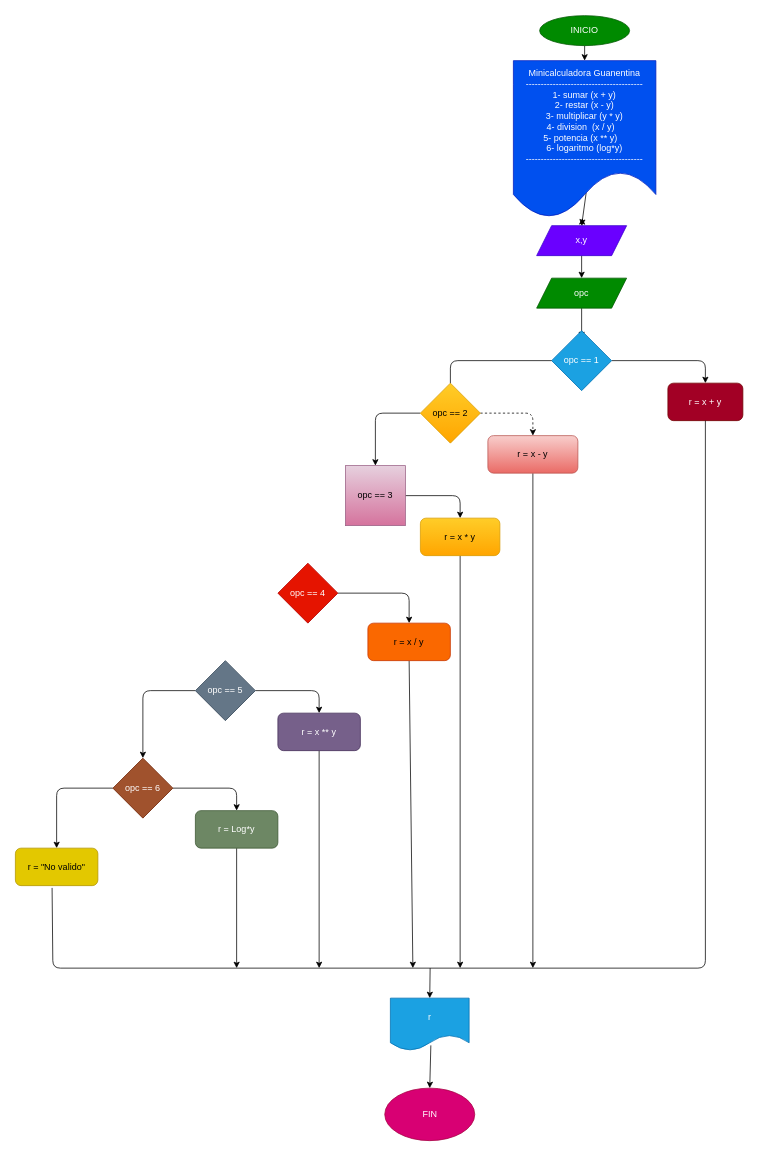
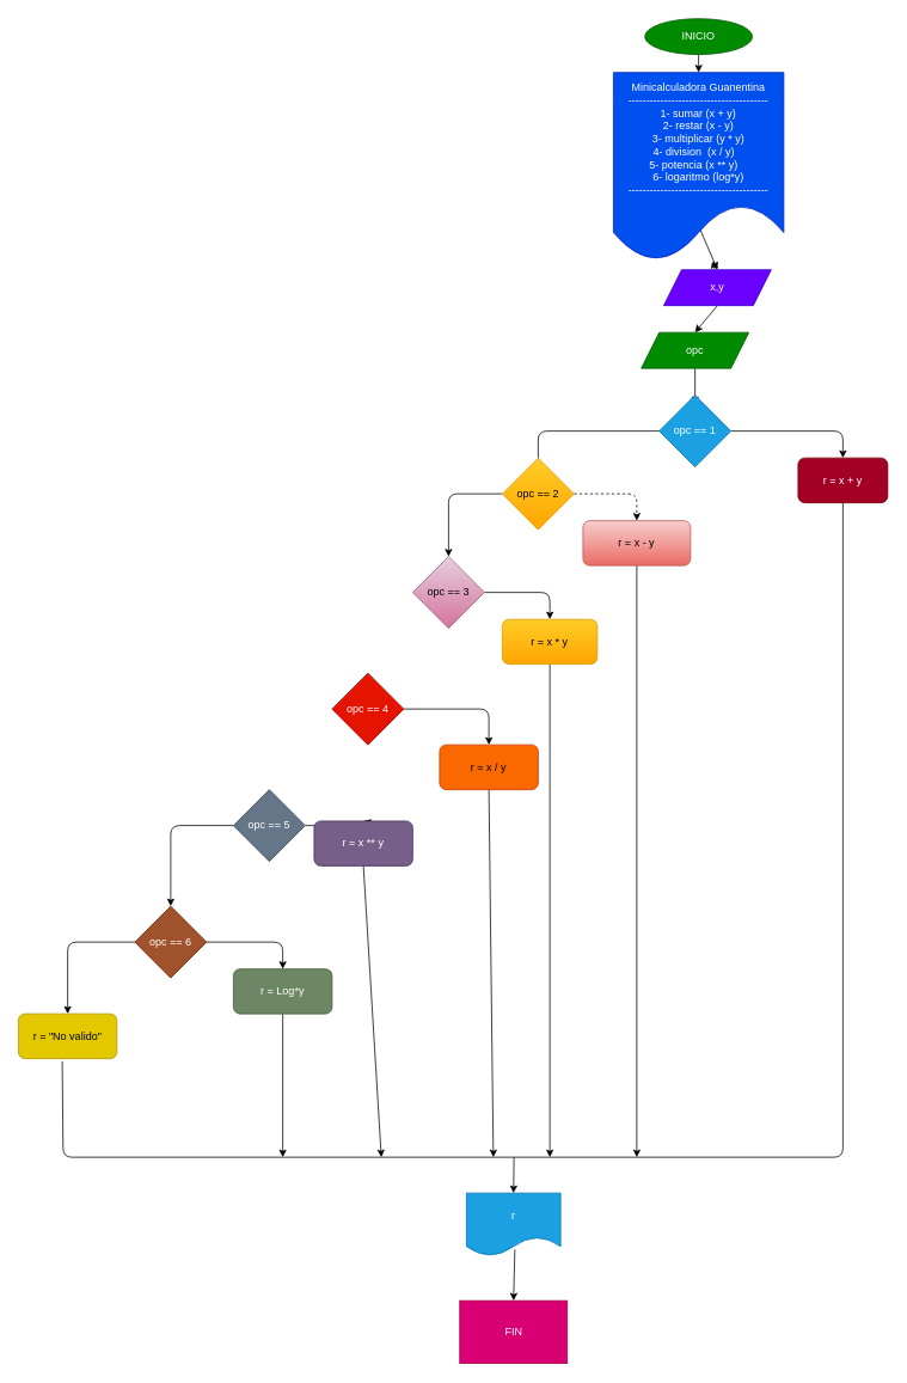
  <mxCell id="0" />
  <mxCell id="1" parent="0" />
  <mxCell id="2" value="" style="edgeStyle=none;html=1;exitX=0.5;exitY=1;exitDx=0;exitDy=0;entryX=0.5;entryY=0;entryDx=0;entryDy=0;" edge="1" parent="1" source="3" target="5"><mxGeometry relative="1" as="geometry" /></mxCell>
  <mxCell id="3" value="INICIO" style="ellipse;whiteSpace=wrap;html=1;fillColor=#008a00;fontColor=#ffffff;strokeColor=#005700;" parent="1" vertex="1"><mxGeometry x="719" y="20" width="120" height="40" as="geometry" /></mxCell>
  <mxCell id="4" value="" style="edgeStyle=none;html=1;exitX=0.511;exitY=0.838;exitDx=0;exitDy=0;exitPerimeter=0;entryX=0.5;entryY=0;entryDx=0;entryDy=0;" edge="1" parent="1" source="5" target="8"><mxGeometry relative="1" as="geometry"><mxPoint x="590" y="260" as="sourcePoint" /></mxGeometry></mxCell>
  <mxCell id="5" value="Minicalculadora Guanentina&lt;br&gt;---------------------------------------&lt;br&gt;1- sumar (x + y)&lt;br&gt;2- restar (x - y)&lt;br&gt;3- multiplicar (y * y)&lt;br&gt;&amp;nbsp;4- division&amp;nbsp; (x / y)&amp;nbsp; &amp;nbsp;&amp;nbsp;&lt;br&gt;&lt;div style=&quot;text-align: left;&quot;&gt;&lt;span style=&quot;background-color: initial;&quot;&gt;&amp;nbsp; &amp;nbsp; &amp;nbsp; &amp;nbsp;5- potencia (x ** y)&lt;/span&gt;&lt;/div&gt;6- logaritmo (log*y)&lt;br&gt;---------------------------------------" style="shape=document;whiteSpace=wrap;html=1;boundedLbl=1;fillColor=#0050ef;fontColor=#ffffff;strokeColor=#001DBC;" vertex="1" parent="1"><mxGeometry x="684" y="80" width="190" height="210" as="geometry" /></mxCell>
  <mxCell id="6" style="edgeStyle=none;html=1;exitX=0.5;exitY=1;exitDx=0;exitDy=0;entryX=0.5;entryY=0;entryDx=0;entryDy=0;" edge="1" parent="1" source="8" target="10"><mxGeometry relative="1" as="geometry" /></mxCell>
  <mxCell id="7" value="" style="edgeStyle=none;html=1;" edge="1" parent="1" source="8" target="5"><mxGeometry relative="1" as="geometry" /></mxCell>
- <mxCell id="8" value="x,y" style="shape=parallelogram;perimeter=parallelogramPerimeter;whiteSpace=wrap;html=1;fixedSize=1;fillColor=#6a00ff;fontColor=#ffffff;strokeColor=#3700CC;" vertex="1" parent="1"><mxGeometry x="715" y="300" width="120" height="40" as="geometry" /></mxCell>
+ <mxCell id="8" value="x,y" style="shape=parallelogram;perimeter=parallelogramPerimeter;whiteSpace=wrap;html=1;fixedSize=1;fillColor=#6a00ff;fontColor=#ffffff;strokeColor=#3700CC;" vertex="1" parent="1"><mxGeometry x="740" y="300" width="120" height="40" as="geometry" /></mxCell>
  <mxCell id="9" style="edgeStyle=none;html=1;exitX=0.5;exitY=1;exitDx=0;exitDy=0;entryX=0.5;entryY=0.125;entryDx=0;entryDy=0;entryPerimeter=0;" edge="1" parent="1" source="10" target="12"><mxGeometry relative="1" as="geometry" /></mxCell>
  <mxCell id="10" value="opc" style="shape=parallelogram;perimeter=parallelogramPerimeter;whiteSpace=wrap;html=1;fixedSize=1;fillColor=#008a00;fontColor=#ffffff;strokeColor=#005700;" vertex="1" parent="1"><mxGeometry x="715" y="370" width="120" height="40" as="geometry" /></mxCell>
  <mxCell id="11" style="edgeStyle=none;html=1;entryX=0.5;entryY=0;entryDx=0;entryDy=0;" edge="1" parent="1" source="12" target="13"><mxGeometry relative="1" as="geometry"><mxPoint x="950" y="480" as="targetPoint" /><Array as="points"><mxPoint x="940" y="480" /></Array></mxGeometry></mxCell>
  <mxCell id="12" value="opc == 1" style="rhombus;whiteSpace=wrap;html=1;fillColor=#1ba1e2;fontColor=#ffffff;strokeColor=#006EAF;" vertex="1" parent="1"><mxGeometry x="735" y="440" width="80" height="80" as="geometry" /></mxCell>
  <mxCell id="13" value="r = x + y" style="rounded=1;whiteSpace=wrap;html=1;fillColor=#a20025;fontColor=#ffffff;strokeColor=#6F0000;" vertex="1" parent="1"><mxGeometry x="890" y="510" width="100" height="50" as="geometry" /></mxCell>
  <mxCell id="14" style="edgeStyle=none;html=1;exitX=1;exitY=0.5;exitDx=0;exitDy=0;entryX=0.5;entryY=0;entryDx=0;entryDy=0;dashed=1;" edge="1" parent="1" source="16" target="19"><mxGeometry relative="1" as="geometry"><mxPoint x="720" y="550" as="targetPoint" /><Array as="points"><mxPoint x="710" y="550" /></Array></mxGeometry></mxCell>
  <mxCell id="15" style="edgeStyle=none;html=1;exitX=0;exitY=0.5;exitDx=0;exitDy=0;entryX=0.5;entryY=0;entryDx=0;entryDy=0;" edge="1" parent="1" source="16" target="21"><mxGeometry relative="1" as="geometry"><mxPoint x="470" y="550" as="targetPoint" /><Array as="points"><mxPoint x="500" y="550" /></Array></mxGeometry></mxCell>
  <mxCell id="16" value="opc == 2" style="rhombus;whiteSpace=wrap;html=1;fillColor=#ffcd28;strokeColor=#d79b00;gradientColor=#ffa500;" vertex="1" parent="1"><mxGeometry x="560" y="510" width="80" height="80" as="geometry" /></mxCell>
  <mxCell id="17" value="" style="endArrow=none;html=1;entryX=0;entryY=0.5;entryDx=0;entryDy=0;exitX=0.5;exitY=0;exitDx=0;exitDy=0;" edge="1" parent="1" source="16" target="12"><mxGeometry width="50" height="50" relative="1" as="geometry"><mxPoint x="634" y="520" as="sourcePoint" /><mxPoint x="684" y="470" as="targetPoint" /><Array as="points"><mxPoint x="600" y="480" /></Array></mxGeometry></mxCell>
  <mxCell id="18" style="edgeStyle=none;html=1;exitX=0.5;exitY=1;exitDx=0;exitDy=0;" edge="1" parent="1" source="19"><mxGeometry relative="1" as="geometry"><mxPoint x="710" y="1290" as="targetPoint" /></mxGeometry></mxCell>
  <mxCell id="19" value="r = x - y" style="rounded=1;whiteSpace=wrap;html=1;fillColor=#f8cecc;gradientColor=#ea6b66;strokeColor=#b85450;" vertex="1" parent="1"><mxGeometry x="650" y="580" width="120" height="50" as="geometry" /></mxCell>
  <mxCell id="20" style="edgeStyle=none;html=1;exitX=1;exitY=0.5;exitDx=0;exitDy=0;entryX=0.5;entryY=0;entryDx=0;entryDy=0;" edge="1" parent="1" source="21" target="23"><mxGeometry relative="1" as="geometry"><mxPoint x="630" y="660" as="targetPoint" /><Array as="points"><mxPoint x="613" y="660" /></Array></mxGeometry></mxCell>
- <mxCell id="21" value="opc == 3" style="whiteSpace=wrap;html=1;fillColor=#e6d0de;gradientColor=#d5739d;strokeColor=#996185;rounded=0;" vertex="1" parent="1"><mxGeometry x="460" y="620" width="80" height="80" as="geometry" /></mxCell>
+ <mxCell id="21" value="opc == 3" style="rhombus;whiteSpace=wrap;html=1;fillColor=#e6d0de;gradientColor=#d5739d;strokeColor=#996185;" vertex="1" parent="1"><mxGeometry x="460" y="620" width="80" height="80" as="geometry" /></mxCell>
  <mxCell id="22" style="edgeStyle=none;html=1;exitX=0.5;exitY=1;exitDx=0;exitDy=0;" edge="1" parent="1" source="23"><mxGeometry relative="1" as="geometry"><mxPoint x="613" y="1290" as="targetPoint" /></mxGeometry></mxCell>
  <mxCell id="23" value="r = x * y" style="rounded=1;whiteSpace=wrap;html=1;fillColor=#ffcd28;gradientColor=#ffa500;strokeColor=#d79b00;" vertex="1" parent="1"><mxGeometry x="560" y="690" width="106" height="50" as="geometry" /></mxCell>
  <mxCell id="24" style="edgeStyle=none;html=1;exitX=1;exitY=0.5;exitDx=0;exitDy=0;entryX=0.5;entryY=0;entryDx=0;entryDy=0;" edge="1" parent="1" source="25" target="27"><mxGeometry relative="1" as="geometry"><mxPoint x="590" y="790" as="targetPoint" /><Array as="points"><mxPoint x="545" y="790" /></Array></mxGeometry></mxCell>
  <mxCell id="25" value="opc == 4" style="rhombus;whiteSpace=wrap;html=1;fillColor=#e51400;strokeColor=#B20000;fontColor=#ffffff;" vertex="1" parent="1"><mxGeometry x="370" y="750" width="80" height="80" as="geometry" /></mxCell>
  <mxCell id="26" style="edgeStyle=none;html=1;exitX=0.5;exitY=1;exitDx=0;exitDy=0;" edge="1" parent="1" source="27"><mxGeometry relative="1" as="geometry"><mxPoint x="550" y="1290" as="targetPoint" /></mxGeometry></mxCell>
  <mxCell id="27" value="r = x / y" style="rounded=1;whiteSpace=wrap;html=1;fillColor=#fa6800;fontColor=#000000;strokeColor=#C73500;" vertex="1" parent="1"><mxGeometry x="490" y="830" width="110" height="50" as="geometry" /></mxCell>
  <mxCell id="28" style="edgeStyle=none;html=1;exitX=1;exitY=0.5;exitDx=0;exitDy=0;entryX=0.5;entryY=0;entryDx=0;entryDy=0;" edge="1" parent="1" source="30" target="32"><mxGeometry relative="1" as="geometry"><mxPoint x="460" y="920" as="targetPoint" /><Array as="points"><mxPoint x="425" y="920" /></Array></mxGeometry></mxCell>
  <mxCell id="29" style="edgeStyle=none;html=1;exitX=0;exitY=0.5;exitDx=0;exitDy=0;entryX=0.5;entryY=0;entryDx=0;entryDy=0;" edge="1" parent="1" source="30" target="35"><mxGeometry relative="1" as="geometry"><mxPoint x="150" y="930" as="targetPoint" /><Array as="points"><mxPoint x="190" y="920" /></Array></mxGeometry></mxCell>
  <mxCell id="30" value="opc == 5" style="rhombus;whiteSpace=wrap;html=1;fillColor=#647687;fontColor=#ffffff;strokeColor=#314354;" vertex="1" parent="1"><mxGeometry x="260" y="880" width="80" height="80" as="geometry" /></mxCell>
  <mxCell id="31" style="edgeStyle=none;html=1;exitX=0.5;exitY=1;exitDx=0;exitDy=0;" edge="1" parent="1" source="32"><mxGeometry relative="1" as="geometry"><mxPoint x="425" y="1290" as="targetPoint" /></mxGeometry></mxCell>
- <mxCell id="32" value="r = x ** y" style="rounded=1;whiteSpace=wrap;html=1;fillColor=#76608a;fontColor=#ffffff;strokeColor=#432D57;" vertex="1" parent="1"><mxGeometry x="370" y="950" width="110" height="50" as="geometry" /></mxCell>
+ <mxCell id="32" value="r = x ** y" style="rounded=1;whiteSpace=wrap;html=1;fillColor=#76608a;fontColor=#ffffff;strokeColor=#432D57;" vertex="1" parent="1"><mxGeometry x="350" y="915" width="110" height="50" as="geometry" /></mxCell>
  <mxCell id="33" style="edgeStyle=none;html=1;exitX=1;exitY=0.5;exitDx=0;exitDy=0;entryX=0.5;entryY=0;entryDx=0;entryDy=0;" edge="1" parent="1" source="35" target="37"><mxGeometry relative="1" as="geometry"><mxPoint x="340" y="1050" as="targetPoint" /><Array as="points"><mxPoint x="315" y="1050" /></Array></mxGeometry></mxCell>
  <mxCell id="34" style="edgeStyle=none;html=1;exitX=0;exitY=0.5;exitDx=0;exitDy=0;entryX=0.5;entryY=0;entryDx=0;entryDy=0;" edge="1" parent="1" source="35" target="38"><mxGeometry relative="1" as="geometry"><mxPoint x="30" y="1060" as="targetPoint" /><Array as="points"><mxPoint x="75" y="1050" /></Array></mxGeometry></mxCell>
  <mxCell id="35" value="opc == 6" style="rhombus;whiteSpace=wrap;html=1;fillColor=#a0522d;fontColor=#ffffff;strokeColor=#6D1F00;" vertex="1" parent="1"><mxGeometry x="150" y="1010" width="80" height="80" as="geometry" /></mxCell>
  <mxCell id="36" style="edgeStyle=none;html=1;exitX=0.5;exitY=1;exitDx=0;exitDy=0;" edge="1" parent="1" source="37"><mxGeometry relative="1" as="geometry"><mxPoint x="315" y="1290" as="targetPoint" /></mxGeometry></mxCell>
  <mxCell id="37" value="r = Log*y" style="rounded=1;whiteSpace=wrap;html=1;fillColor=#6d8764;fontColor=#ffffff;strokeColor=#3A5431;" vertex="1" parent="1"><mxGeometry x="260" y="1080" width="110" height="50" as="geometry" /></mxCell>
  <mxCell id="38" value="r = &quot;No valido&quot;" style="rounded=1;whiteSpace=wrap;html=1;fillColor=#e3c800;fontColor=#000000;strokeColor=#B09500;" vertex="1" parent="1"><mxGeometry x="20" y="1130" width="110" height="50" as="geometry" /></mxCell>
  <mxCell id="39" value="" style="endArrow=none;html=1;entryX=0.5;entryY=1;entryDx=0;entryDy=0;exitX=0.445;exitY=1.06;exitDx=0;exitDy=0;exitPerimeter=0;" edge="1" parent="1" source="38" target="13"><mxGeometry width="50" height="50" relative="1" as="geometry"><mxPoint x="70" y="1260" as="sourcePoint" /><mxPoint x="950" y="600" as="targetPoint" /><Array as="points"><mxPoint x="70" y="1290" /><mxPoint x="940" y="1290" /></Array></mxGeometry></mxCell>
  <mxCell id="40" value="r" style="shape=document;whiteSpace=wrap;html=1;boundedLbl=1;fillColor=#1ba1e2;fontColor=#ffffff;strokeColor=#006EAF;" vertex="1" parent="1"><mxGeometry x="520" y="1330" width="105" height="70" as="geometry" /></mxCell>
- <mxCell id="41" value="FIN" style="ellipse;whiteSpace=wrap;html=1;fillColor=#d80073;fontColor=#ffffff;strokeColor=#A50040;" vertex="1" parent="1"><mxGeometry x="512.5" y="1450" width="120" height="70" as="geometry" /></mxCell>
+ <mxCell id="41" value="FIN" style="whiteSpace=wrap;html=1;fillColor=#d80073;fontColor=#ffffff;strokeColor=#A50040;rounded=0;" vertex="1" parent="1"><mxGeometry x="512.5" y="1450" width="120" height="70" as="geometry" /></mxCell>
  <mxCell id="42" value="" style="endArrow=classic;html=1;entryX=0.5;entryY=0;entryDx=0;entryDy=0;" edge="1" parent="1" target="40"><mxGeometry width="50" height="50" relative="1" as="geometry"><mxPoint x="573" y="1290" as="sourcePoint" /><mxPoint x="625" y="1240" as="targetPoint" /></mxGeometry></mxCell>
  <mxCell id="43" value="" style="endArrow=classic;html=1;exitX=0.514;exitY=0.9;exitDx=0;exitDy=0;exitPerimeter=0;entryX=0.5;entryY=0;entryDx=0;entryDy=0;" edge="1" parent="1" source="40" target="41"><mxGeometry width="50" height="50" relative="1" as="geometry"><mxPoint x="580" y="1420" as="sourcePoint" /><mxPoint x="630" y="1370" as="targetPoint" /></mxGeometry></mxCell>
